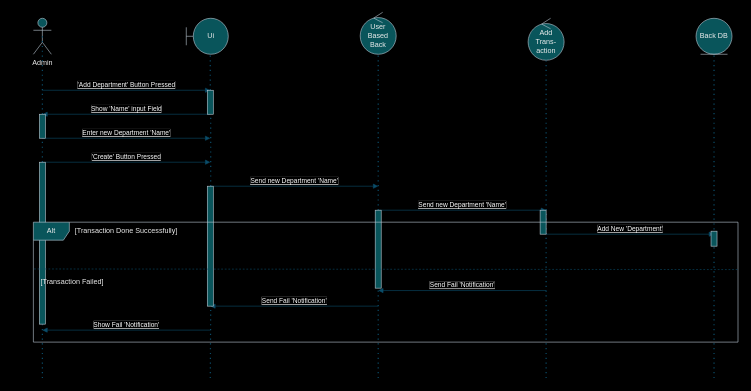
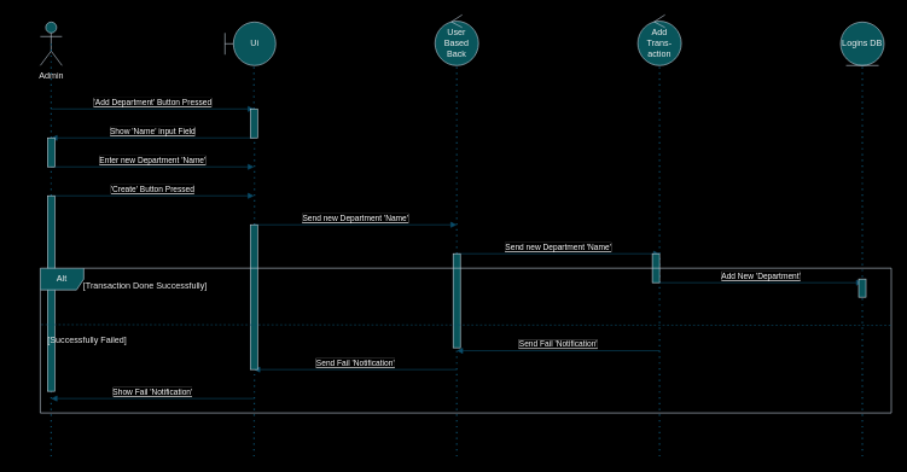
  <mxCell id="0" />
  <mxCell id="1" parent="0" />
  <mxCell id="2" value="Admin&lt;br&gt;" style="shape=umlActor;verticalLabelPosition=bottom;verticalAlign=top;html=1;strokeColor=#BAC8D3;fontColor=#EEEEEE;fillColor=#09555B;" vertex="1" parent="1"><mxGeometry x="55" y="30" width="30" height="60" as="geometry" /></mxCell>
  <mxCell id="3" value="" style="endArrow=none;dashed=1;html=1;dashPattern=1 3;strokeWidth=2;rounded=0;strokeColor=#0B4D6A;entryX=0.5;entryY=0.5;entryDx=0;entryDy=0;entryPerimeter=0;" edge="1" parent="1" source="25" target="2"><mxGeometry width="50" height="50" relative="1" as="geometry"><mxPoint x="70" y="630" as="sourcePoint" /><mxPoint x="130" y="200" as="targetPoint" /></mxGeometry></mxCell>
  <mxCell id="4" value="Ui" style="shape=umlBoundary;whiteSpace=wrap;html=1;strokeColor=#BAC8D3;fontColor=#EEEEEE;fillColor=#09555B;" vertex="1" parent="1"><mxGeometry x="310" y="30" width="70" height="60" as="geometry" /></mxCell>
  <mxCell id="5" value="User Based Back" style="ellipse;shape=umlControl;whiteSpace=wrap;html=1;strokeColor=#BAC8D3;fontColor=#EEEEEE;fillColor=#09555B;" vertex="1" parent="1"><mxGeometry x="600" y="20" width="60" height="70" as="geometry" /></mxCell>
- <mxCell id="6" value="Add Trans-action" style="ellipse;shape=umlControl;whiteSpace=wrap;html=1;strokeColor=#BAC8D3;fontColor=#EEEEEE;fillColor=#09555B;" vertex="1" parent="1"><mxGeometry x="880" y="30" width="60" height="70" as="geometry" /></mxCell>
- <mxCell id="7" value="Back DB" style="ellipse;shape=umlEntity;whiteSpace=wrap;html=1;strokeColor=#BAC8D3;fontColor=#EEEEEE;fillColor=#09555B;" vertex="1" parent="1"><mxGeometry x="1160" y="30" width="60" height="60" as="geometry" /></mxCell>
+ <mxCell id="6" value="Add Trans-action" style="ellipse;shape=umlControl;whiteSpace=wrap;html=1;strokeColor=#BAC8D3;fontColor=#EEEEEE;fillColor=#09555B;" vertex="1" parent="1"><mxGeometry x="880" y="20" width="60" height="70" as="geometry" /></mxCell>
+ <mxCell id="7" value="Logins DB" style="ellipse;shape=umlEntity;whiteSpace=wrap;html=1;strokeColor=#BAC8D3;fontColor=#EEEEEE;fillColor=#09555B;" vertex="1" parent="1"><mxGeometry x="1160" y="30" width="60" height="60" as="geometry" /></mxCell>
  <mxCell id="8" value="" style="endArrow=none;dashed=1;html=1;dashPattern=1 3;strokeWidth=2;rounded=0;strokeColor=#0B4D6A;entryX=0.571;entryY=1.033;entryDx=0;entryDy=0;entryPerimeter=0;" edge="1" parent="1" source="23" target="4"><mxGeometry width="50" height="50" relative="1" as="geometry"><mxPoint x="350" y="630" as="sourcePoint" /><mxPoint x="350" y="100" as="targetPoint" /></mxGeometry></mxCell>
  <mxCell id="9" value="" style="endArrow=none;dashed=1;html=1;dashPattern=1 3;strokeWidth=2;rounded=0;strokeColor=#0B4D6A;entryX=0.5;entryY=0.986;entryDx=0;entryDy=0;entryPerimeter=0;" edge="1" parent="1" source="31" target="5"><mxGeometry width="50" height="50" relative="1" as="geometry"><mxPoint x="630" y="630" as="sourcePoint" /><mxPoint x="630" y="110" as="targetPoint" /></mxGeometry></mxCell>
  <mxCell id="10" value="" style="endArrow=none;dashed=1;html=1;dashPattern=1 3;strokeWidth=2;rounded=0;strokeColor=#0B4D6A;entryX=0.5;entryY=1.014;entryDx=0;entryDy=0;entryPerimeter=0;" edge="1" parent="1" target="6"><mxGeometry width="50" height="50" relative="1" as="geometry"><mxPoint x="910" y="630" as="sourcePoint" /><mxPoint x="910" y="100" as="targetPoint" /></mxGeometry></mxCell>
  <mxCell id="11" value="" style="endArrow=none;dashed=1;html=1;dashPattern=1 3;strokeWidth=2;rounded=0;strokeColor=#0B4D6A;entryX=0.5;entryY=1;entryDx=0;entryDy=0;" edge="1" parent="1" target="7"><mxGeometry width="50" height="50" relative="1" as="geometry"><mxPoint x="1190" y="630" as="sourcePoint" /><mxPoint x="1190" y="110" as="targetPoint" /></mxGeometry></mxCell>
  <mxCell id="12" value="&lt;font style=&quot;background-color: rgb(0, 0, 0);&quot; color=&quot;#ffffff&quot;&gt;'Add Department' Button Pressed&lt;/font&gt;" style="html=1;verticalAlign=bottom;endArrow=block;curved=0;rounded=0;strokeColor=#0B4D6A;" edge="1" parent="1"><mxGeometry width="80" relative="1" as="geometry"><mxPoint x="70" y="150" as="sourcePoint" /><mxPoint x="350" y="150" as="targetPoint" /></mxGeometry></mxCell>
  <mxCell id="13" value="&lt;font style=&quot;background-color: rgb(0, 0, 0);&quot; color=&quot;#ffffff&quot;&gt;Show 'Name' input Field&lt;/font&gt;" style="html=1;verticalAlign=bottom;endArrow=block;curved=0;rounded=0;strokeColor=#0B4D6A;" edge="1" parent="1"><mxGeometry width="80" relative="1" as="geometry"><mxPoint x="350" y="190" as="sourcePoint" /><mxPoint x="70" y="190" as="targetPoint" /></mxGeometry></mxCell>
  <mxCell id="14" value="&lt;font style=&quot;background-color: rgb(0, 0, 0);&quot; color=&quot;#ffffff&quot;&gt;Enter new Department 'Name'&lt;/font&gt;" style="html=1;verticalAlign=bottom;endArrow=block;curved=0;rounded=0;strokeColor=#0B4D6A;" edge="1" parent="1"><mxGeometry width="80" relative="1" as="geometry"><mxPoint x="70" y="230" as="sourcePoint" /><mxPoint x="350" y="230" as="targetPoint" /></mxGeometry></mxCell>
  <mxCell id="15" value="&lt;font style=&quot;background-color: rgb(0, 0, 0);&quot; color=&quot;#ffffff&quot;&gt;'Create' Button Pressed&lt;/font&gt;" style="html=1;verticalAlign=bottom;endArrow=block;curved=0;rounded=0;strokeColor=#0B4D6A;" edge="1" parent="1"><mxGeometry width="80" relative="1" as="geometry"><mxPoint x="70" y="270" as="sourcePoint" /><mxPoint x="350" y="270" as="targetPoint" /></mxGeometry></mxCell>
  <mxCell id="16" value="&lt;font style=&quot;background-color: rgb(0, 0, 0);&quot; color=&quot;#ffffff&quot;&gt;Send new Department 'Name'&lt;/font&gt;" style="html=1;verticalAlign=bottom;endArrow=block;curved=0;rounded=0;strokeColor=#0B4D6A;" edge="1" parent="1"><mxGeometry width="80" relative="1" as="geometry"><mxPoint x="350" y="310" as="sourcePoint" /><mxPoint x="630" y="310" as="targetPoint" /></mxGeometry></mxCell>
  <mxCell id="17" value="&lt;font style=&quot;background-color: rgb(0, 0, 0);&quot; color=&quot;#ffffff&quot;&gt;Send new Department 'Name'&lt;/font&gt;" style="html=1;verticalAlign=bottom;endArrow=block;curved=0;rounded=0;strokeColor=#0B4D6A;" edge="1" parent="1"><mxGeometry width="80" relative="1" as="geometry"><mxPoint x="630" y="350" as="sourcePoint" /><mxPoint x="910" y="350" as="targetPoint" /></mxGeometry></mxCell>
  <mxCell id="18" value="&lt;font style=&quot;background-color: rgb(0, 0, 0);&quot; color=&quot;#ffffff&quot;&gt;Add New 'Department'&lt;/font&gt;" style="html=1;verticalAlign=bottom;endArrow=block;curved=0;rounded=0;strokeColor=#0B4D6A;" edge="1" parent="1"><mxGeometry width="80" relative="1" as="geometry"><mxPoint x="910" y="390" as="sourcePoint" /><mxPoint x="1190" y="390" as="targetPoint" /></mxGeometry></mxCell>
  <mxCell id="19" value="&lt;font style=&quot;background-color: rgb(0, 0, 0);&quot; color=&quot;#ffffff&quot;&gt;Send Fail 'Notification'&lt;/font&gt;" style="html=1;verticalAlign=bottom;endArrow=block;curved=0;rounded=0;strokeColor=#0B4D6A;" edge="1" parent="1"><mxGeometry width="80" relative="1" as="geometry"><mxPoint x="910" y="484" as="sourcePoint" /><mxPoint x="630" y="484" as="targetPoint" /></mxGeometry></mxCell>
  <mxCell id="20" value="&lt;font style=&quot;background-color: rgb(0, 0, 0);&quot; color=&quot;#ffffff&quot;&gt;Send Fail 'Notification'&lt;/font&gt;" style="html=1;verticalAlign=bottom;endArrow=block;curved=0;rounded=0;strokeColor=#0B4D6A;" edge="1" parent="1"><mxGeometry width="80" relative="1" as="geometry"><mxPoint x="630" y="510" as="sourcePoint" /><mxPoint x="350" y="510" as="targetPoint" /></mxGeometry></mxCell>
  <mxCell id="21" value="&lt;font style=&quot;background-color: rgb(0, 0, 0);&quot; color=&quot;#ffffff&quot;&gt;Show Fail 'Notification'&lt;/font&gt;" style="html=1;verticalAlign=bottom;endArrow=block;curved=0;rounded=0;strokeColor=#0B4D6A;" edge="1" parent="1"><mxGeometry width="80" relative="1" as="geometry"><mxPoint x="350" y="550" as="sourcePoint" /><mxPoint x="70" y="550" as="targetPoint" /></mxGeometry></mxCell>
  <mxCell id="22" value="" style="endArrow=none;dashed=1;html=1;dashPattern=1 3;strokeWidth=2;rounded=0;strokeColor=#0B4D6A;entryX=0.571;entryY=1.033;entryDx=0;entryDy=0;entryPerimeter=0;" edge="1" parent="1" source="27" target="23"><mxGeometry width="50" height="50" relative="1" as="geometry"><mxPoint x="350" y="630" as="sourcePoint" /><mxPoint x="350" y="92" as="targetPoint" /></mxGeometry></mxCell>
  <mxCell id="23" value="" style="html=1;points=[[0,0,0,0,5],[0,1,0,0,-5],[1,0,0,0,5],[1,1,0,0,-5]];perimeter=orthogonalPerimeter;outlineConnect=0;targetShapes=umlLifeline;portConstraint=eastwest;newEdgeStyle={&quot;curved&quot;:0,&quot;rounded&quot;:0};strokeColor=#BAC8D3;fontColor=#EEEEEE;fillColor=#09555B;" vertex="1" parent="1"><mxGeometry x="345" y="150" width="10" height="40" as="geometry" /></mxCell>
  <mxCell id="24" value="" style="endArrow=none;dashed=1;html=1;dashPattern=1 3;strokeWidth=2;rounded=0;strokeColor=#0B4D6A;entryX=0.5;entryY=0.5;entryDx=0;entryDy=0;entryPerimeter=0;" edge="1" parent="1" source="29" target="25"><mxGeometry width="50" height="50" relative="1" as="geometry"><mxPoint x="70" y="630" as="sourcePoint" /><mxPoint x="70" y="60" as="targetPoint" /></mxGeometry></mxCell>
  <mxCell id="25" value="" style="html=1;points=[[0,0,0,0,5],[0,1,0,0,-5],[1,0,0,0,5],[1,1,0,0,-5]];perimeter=orthogonalPerimeter;outlineConnect=0;targetShapes=umlLifeline;portConstraint=eastwest;newEdgeStyle={&quot;curved&quot;:0,&quot;rounded&quot;:0};strokeColor=#BAC8D3;fontColor=#EEEEEE;fillColor=#09555B;" vertex="1" parent="1"><mxGeometry x="65" y="190" width="10" height="40" as="geometry" /></mxCell>
  <mxCell id="26" value="" style="endArrow=none;dashed=1;html=1;dashPattern=1 3;strokeWidth=2;rounded=0;strokeColor=#0B4D6A;entryX=0.571;entryY=1.033;entryDx=0;entryDy=0;entryPerimeter=0;" edge="1" parent="1" target="27"><mxGeometry width="50" height="50" relative="1" as="geometry"><mxPoint x="350" y="630" as="sourcePoint" /><mxPoint x="351" y="191" as="targetPoint" /></mxGeometry></mxCell>
  <mxCell id="27" value="" style="html=1;points=[[0,0,0,0,5],[0,1,0,0,-5],[1,0,0,0,5],[1,1,0,0,-5]];perimeter=orthogonalPerimeter;outlineConnect=0;targetShapes=umlLifeline;portConstraint=eastwest;newEdgeStyle={&quot;curved&quot;:0,&quot;rounded&quot;:0};strokeColor=#BAC8D3;fontColor=#EEEEEE;fillColor=#09555B;" vertex="1" parent="1"><mxGeometry x="345" y="310" width="10" height="200" as="geometry" /></mxCell>
  <mxCell id="28" value="" style="endArrow=none;dashed=1;html=1;dashPattern=1 3;strokeWidth=2;rounded=0;strokeColor=#0B4D6A;entryX=0.5;entryY=0.5;entryDx=0;entryDy=0;entryPerimeter=0;" edge="1" parent="1" target="29"><mxGeometry width="50" height="50" relative="1" as="geometry"><mxPoint x="70" y="630" as="sourcePoint" /><mxPoint x="70" y="210" as="targetPoint" /></mxGeometry></mxCell>
  <mxCell id="29" value="" style="html=1;points=[[0,0,0,0,5],[0,1,0,0,-5],[1,0,0,0,5],[1,1,0,0,-5]];perimeter=orthogonalPerimeter;outlineConnect=0;targetShapes=umlLifeline;portConstraint=eastwest;newEdgeStyle={&quot;curved&quot;:0,&quot;rounded&quot;:0};strokeColor=#BAC8D3;fontColor=#EEEEEE;fillColor=#09555B;" vertex="1" parent="1"><mxGeometry x="65" y="270" width="10" height="270" as="geometry" /></mxCell>
  <mxCell id="30" value="" style="endArrow=none;dashed=1;html=1;dashPattern=1 3;strokeWidth=2;rounded=0;strokeColor=#0B4D6A;entryX=0.5;entryY=0.986;entryDx=0;entryDy=0;entryPerimeter=0;" edge="1" parent="1" target="31"><mxGeometry width="50" height="50" relative="1" as="geometry"><mxPoint x="630" y="630" as="sourcePoint" /><mxPoint x="630" y="89" as="targetPoint" /></mxGeometry></mxCell>
  <mxCell id="31" value="" style="html=1;points=[[0,0,0,0,5],[0,1,0,0,-5],[1,0,0,0,5],[1,1,0,0,-5]];perimeter=orthogonalPerimeter;outlineConnect=0;targetShapes=umlLifeline;portConstraint=eastwest;newEdgeStyle={&quot;curved&quot;:0,&quot;rounded&quot;:0};strokeColor=#BAC8D3;fontColor=#EEEEEE;fillColor=#09555B;" vertex="1" parent="1"><mxGeometry x="625" y="350" width="10" height="130" as="geometry" /></mxCell>
  <mxCell id="32" value="" style="html=1;points=[[0,0,0,0,5],[0,1,0,0,-5],[1,0,0,0,5],[1,1,0,0,-5]];perimeter=orthogonalPerimeter;outlineConnect=0;targetShapes=umlLifeline;portConstraint=eastwest;newEdgeStyle={&quot;curved&quot;:0,&quot;rounded&quot;:0};strokeColor=#BAC8D3;fontColor=#EEEEEE;fillColor=#09555B;" vertex="1" parent="1"><mxGeometry x="900" y="350" width="10" height="40" as="geometry" /></mxCell>
  <mxCell id="33" value="" style="html=1;points=[[0,0,0,0,5],[0,1,0,0,-5],[1,0,0,0,5],[1,1,0,0,-5]];perimeter=orthogonalPerimeter;outlineConnect=0;targetShapes=umlLifeline;portConstraint=eastwest;newEdgeStyle={&quot;curved&quot;:0,&quot;rounded&quot;:0};strokeColor=#BAC8D3;fontColor=#EEEEEE;fillColor=#09555B;" vertex="1" parent="1"><mxGeometry x="1185" y="385" width="10" height="25" as="geometry" /></mxCell>
  <mxCell id="34" value="Alt" style="shape=umlFrame;whiteSpace=wrap;html=1;pointerEvents=0;strokeColor=#BAC8D3;fontColor=#EEEEEE;fillColor=#09555B;" vertex="1" parent="1"><mxGeometry x="55" y="370" width="1175" height="200" as="geometry" /></mxCell>
- <mxCell id="35" value="[Transaction Done Successfully]" style="text;html=1;strokeColor=none;fillColor=none;align=center;verticalAlign=middle;whiteSpace=wrap;rounded=0;fontColor=#EEEEEE;" vertex="1" parent="1"><mxGeometry x="110" y="370" width="200" height="30" as="geometry" /></mxCell>
+ <mxCell id="35" value="[Transaction Done Successfully]" style="text;html=1;strokeColor=none;fillColor=none;align=center;verticalAlign=middle;whiteSpace=wrap;rounded=0;fontColor=#EEEEEE;" vertex="1" parent="1"><mxGeometry x="100" y="380" width="200" height="30" as="geometry" /></mxCell>
  <mxCell id="36" value="" style="endArrow=none;dashed=1;html=1;rounded=0;strokeColor=#0B4D6A;exitX=0.001;exitY=0.39;exitDx=0;exitDy=0;exitPerimeter=0;entryX=1;entryY=0.395;entryDx=0;entryDy=0;entryPerimeter=0;" edge="1" parent="1" source="34" target="34"><mxGeometry width="50" height="50" relative="1" as="geometry"><mxPoint x="160" y="500" as="sourcePoint" /><mxPoint x="210" y="450" as="targetPoint" /></mxGeometry></mxCell>
- <mxCell id="37" value="[Transaction Failed]" style="text;html=1;strokeColor=none;fillColor=none;align=center;verticalAlign=middle;whiteSpace=wrap;rounded=0;fontColor=#EEEEEE;" vertex="1" parent="1"><mxGeometry x="20" y="455" width="200" height="30" as="geometry" /></mxCell>
+ <mxCell id="37" value="[Successfully Failed]" style="text;html=1;strokeColor=none;fillColor=none;align=center;verticalAlign=middle;whiteSpace=wrap;rounded=0;fontColor=#EEEEEE;" vertex="1" parent="1"><mxGeometry x="20" y="455" width="200" height="30" as="geometry" /></mxCell>
